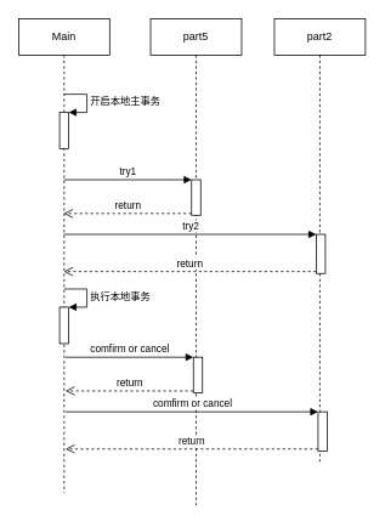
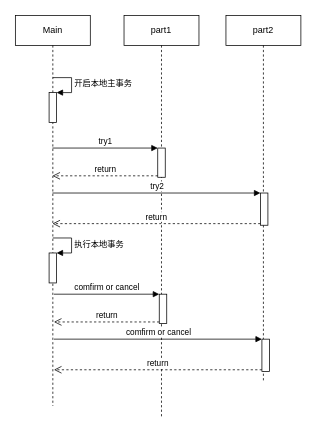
  <mxCell id="0" />
  <mxCell id="1" parent="0" />
  <mxCell id="2" value="Main" style="shape=umlLifeline;perimeter=lifelinePerimeter;whiteSpace=wrap;html=1;container=1;collapsible=0;recursiveResize=0;outlineConnect=0;" vertex="1" parent="1"><mxGeometry x="20" y="20" width="100" height="521" as="geometry" /></mxCell>
  <mxCell id="3" value="" style="html=1;points=[];perimeter=orthogonalPerimeter;" vertex="1" parent="2"><mxGeometry x="45" y="103" width="10" height="40" as="geometry" /></mxCell>
  <mxCell id="4" value="开启本地主事务" style="edgeStyle=orthogonalEdgeStyle;html=1;align=left;spacingLeft=2;endArrow=block;rounded=0;entryX=1;entryY=0;" edge="1" target="3" parent="2"><mxGeometry relative="1" as="geometry"><mxPoint x="50" y="83" as="sourcePoint" /><Array as="points"><mxPoint x="75" y="83" /></Array></mxGeometry></mxCell>
  <mxCell id="5" value="" style="html=1;points=[];perimeter=orthogonalPerimeter;" vertex="1" parent="2"><mxGeometry x="45" y="317" width="10" height="40" as="geometry" /></mxCell>
  <mxCell id="6" value="执行本地事务" style="edgeStyle=orthogonalEdgeStyle;html=1;align=left;spacingLeft=2;endArrow=block;rounded=0;entryX=1;entryY=0;" edge="1" target="5" parent="2"><mxGeometry relative="1" as="geometry"><mxPoint x="50" y="297" as="sourcePoint" /><Array as="points"><mxPoint x="75" y="297" /></Array></mxGeometry></mxCell>
- <mxCell id="7" value="part5" style="shape=umlLifeline;perimeter=lifelinePerimeter;whiteSpace=wrap;html=1;container=1;collapsible=0;recursiveResize=0;outlineConnect=0;" vertex="1" parent="1"><mxGeometry x="165" y="20" width="100" height="537" as="geometry" /></mxCell>
+ <mxCell id="7" value="part1" style="shape=umlLifeline;perimeter=lifelinePerimeter;whiteSpace=wrap;html=1;container=1;collapsible=0;recursiveResize=0;outlineConnect=0;" vertex="1" parent="1"><mxGeometry x="165" y="20" width="100" height="537" as="geometry" /></mxCell>
  <mxCell id="8" value="" style="html=1;points=[];perimeter=orthogonalPerimeter;" vertex="1" parent="7"><mxGeometry x="45" y="177" width="10" height="39" as="geometry" /></mxCell>
  <mxCell id="9" value="part2" style="shape=umlLifeline;perimeter=lifelinePerimeter;whiteSpace=wrap;html=1;container=1;collapsible=0;recursiveResize=0;outlineConnect=0;" vertex="1" parent="1"><mxGeometry x="301" y="20" width="100" height="490" as="geometry" /></mxCell>
  <mxCell id="10" value="" style="html=1;points=[];perimeter=orthogonalPerimeter;" vertex="1" parent="9"><mxGeometry x="46" y="237" width="10" height="43" as="geometry" /></mxCell>
  <mxCell id="11" value="try1" style="html=1;verticalAlign=bottom;endArrow=block;entryX=0;entryY=0;" edge="1" target="8" parent="1" source="2"><mxGeometry relative="1" as="geometry"><mxPoint x="140" y="197" as="sourcePoint" /></mxGeometry></mxCell>
  <mxCell id="12" value="return" style="html=1;verticalAlign=bottom;endArrow=open;dashed=1;endSize=8;exitX=0;exitY=0.95;" edge="1" source="8" parent="1" target="2"><mxGeometry relative="1" as="geometry"><mxPoint x="140" y="273" as="targetPoint" /></mxGeometry></mxCell>
  <mxCell id="13" value="try2" style="html=1;verticalAlign=bottom;endArrow=block;entryX=0;entryY=0;" edge="1" target="10" parent="1" source="2"><mxGeometry relative="1" as="geometry"><mxPoint x="277" y="257" as="sourcePoint" /></mxGeometry></mxCell>
  <mxCell id="14" value="return" style="html=1;verticalAlign=bottom;endArrow=open;dashed=1;endSize=8;exitX=0;exitY=0.95;" edge="1" source="10" parent="1" target="2"><mxGeometry relative="1" as="geometry"><mxPoint x="277" y="333" as="targetPoint" /></mxGeometry></mxCell>
  <mxCell id="15" value="" style="html=1;points=[];perimeter=orthogonalPerimeter;" vertex="1" parent="1"><mxGeometry x="212" y="392" width="10" height="39" as="geometry" /></mxCell>
  <mxCell id="16" value="" style="html=1;points=[];perimeter=orthogonalPerimeter;" vertex="1" parent="1"><mxGeometry x="349" y="452" width="10" height="43" as="geometry" /></mxCell>
  <mxCell id="17" value="comfirm or cancel" style="html=1;verticalAlign=bottom;endArrow=block;entryX=0;entryY=0;" edge="1" parent="1" target="15"><mxGeometry relative="1" as="geometry"><mxPoint x="71.5" y="392" as="sourcePoint" /></mxGeometry></mxCell>
  <mxCell id="18" value="return" style="html=1;verticalAlign=bottom;endArrow=open;dashed=1;endSize=8;exitX=0;exitY=0.95;" edge="1" parent="1" source="15"><mxGeometry relative="1" as="geometry"><mxPoint x="71.5" y="429.05" as="targetPoint" /></mxGeometry></mxCell>
  <mxCell id="19" value="comfirm or cancel" style="html=1;verticalAlign=bottom;endArrow=block;entryX=0;entryY=0;" edge="1" parent="1" target="16"><mxGeometry relative="1" as="geometry"><mxPoint x="71.5" y="452" as="sourcePoint" /></mxGeometry></mxCell>
  <mxCell id="20" value="return" style="html=1;verticalAlign=bottom;endArrow=open;dashed=1;endSize=8;exitX=0;exitY=0.95;" edge="1" parent="1" source="16"><mxGeometry relative="1" as="geometry"><mxPoint x="71.5" y="492.85" as="targetPoint" /></mxGeometry></mxCell>
